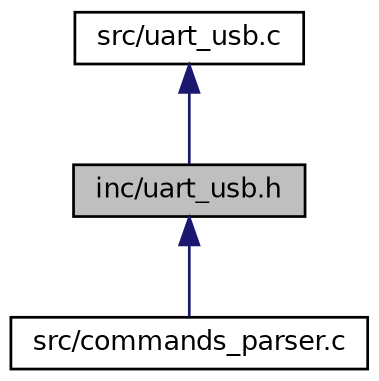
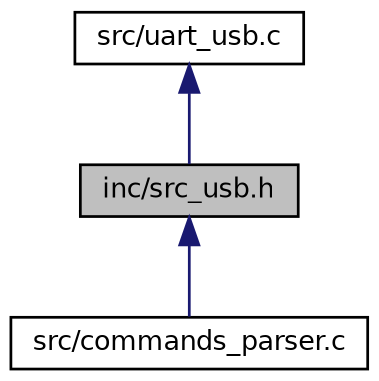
  digraph {
    node [color=black fillcolor=white fontname=Helvetica fontsize=10 shape=record style=filled]
    edge [color=midnightblue dir=back fontname=Helvetica fontsize=10 labelfontname=Helvetica labelfontsize=10 style=solid]
-   n1 [fillcolor=grey75 fontcolor=black height=0.2 label="inc/uart_usb.h" width=0.4]
+   n1 [fillcolor=grey75 fontcolor=black height=0.2 label="inc/src_usb.h" width=0.4]
    n2 [height=0.2 label="src/commands_parser.c" width=0.4]
    n3 [height=0.2 label="src/uart_usb.c" width=0.4]
    n1 -> n2
    n3 -> n1
  }
